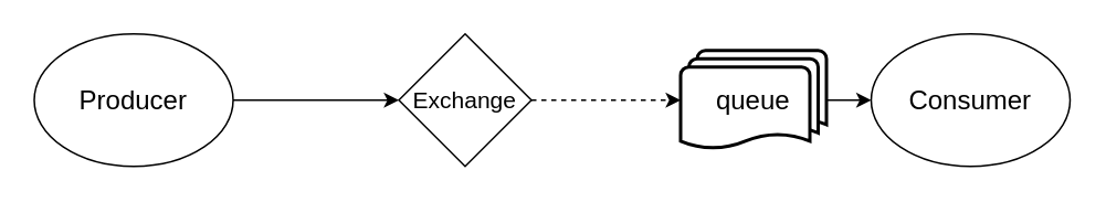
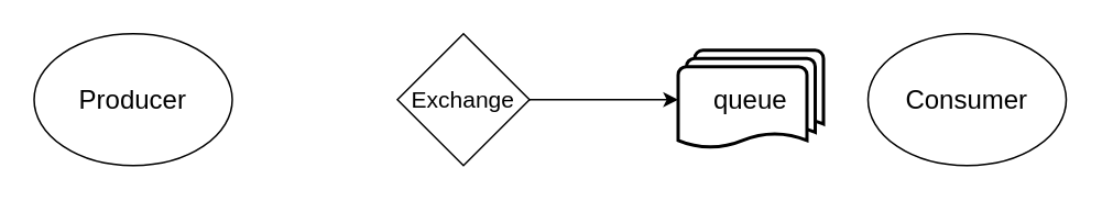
  <mxCell id="0" />
  <mxCell id="1" parent="0" />
- <mxCell id="2" style="edgeStyle=orthogonalEdgeStyle;rounded=0;orthogonalLoop=1;jettySize=auto;html=1;entryX=0;entryY=0.5;entryDx=0;entryDy=0;" edge="1" parent="1" source="3" target="5"><mxGeometry relative="1" as="geometry" /></mxCell>
  <mxCell id="3" value="Producer" style="ellipse;whiteSpace=wrap;html=1;fontSize=16;" vertex="1" parent="1"><mxGeometry x="20" y="20" width="120" height="80" as="geometry" /></mxCell>
- <mxCell id="4" style="edgeStyle=orthogonalEdgeStyle;rounded=0;orthogonalLoop=1;jettySize=auto;html=1;exitX=1;exitY=0.5;exitDx=0;exitDy=0;entryX=0;entryY=0.5;entryDx=0;entryDy=0;entryPerimeter=0;dashed=1;" edge="1" parent="1" source="5" target="8"><mxGeometry relative="1" as="geometry" /></mxCell>
+ <mxCell id="4" style="edgeStyle=orthogonalEdgeStyle;rounded=0;orthogonalLoop=1;jettySize=auto;html=1;exitX=1;exitY=0.5;exitDx=0;exitDy=0;entryX=0;entryY=0.5;entryDx=0;entryDy=0;entryPerimeter=0;" edge="1" parent="1" source="5" target="8"><mxGeometry relative="1" as="geometry" /></mxCell>
  <mxCell id="5" value="Exchange" style="rhombus;whiteSpace=wrap;html=1;fontSize=14;" vertex="1" parent="1"><mxGeometry x="240" y="20" width="80" height="80" as="geometry" /></mxCell>
  <mxCell id="6" value="Consumer" style="ellipse;whiteSpace=wrap;html=1;fontSize=16;" vertex="1" parent="1"><mxGeometry x="525" y="20" width="120" height="80" as="geometry" /></mxCell>
- <mxCell id="7" style="edgeStyle=orthogonalEdgeStyle;rounded=0;orthogonalLoop=1;jettySize=auto;html=1;exitX=1;exitY=0.5;exitDx=0;exitDy=0;exitPerimeter=0;" edge="1" parent="1" source="8" target="6"><mxGeometry relative="1" as="geometry" /></mxCell>
  <mxCell id="8" value="queue" style="strokeWidth=2;html=1;shape=mxgraph.flowchart.multi-document;whiteSpace=wrap;fontSize=16;" vertex="1" parent="1"><mxGeometry x="410" y="30" width="88" height="60" as="geometry" /></mxCell>
